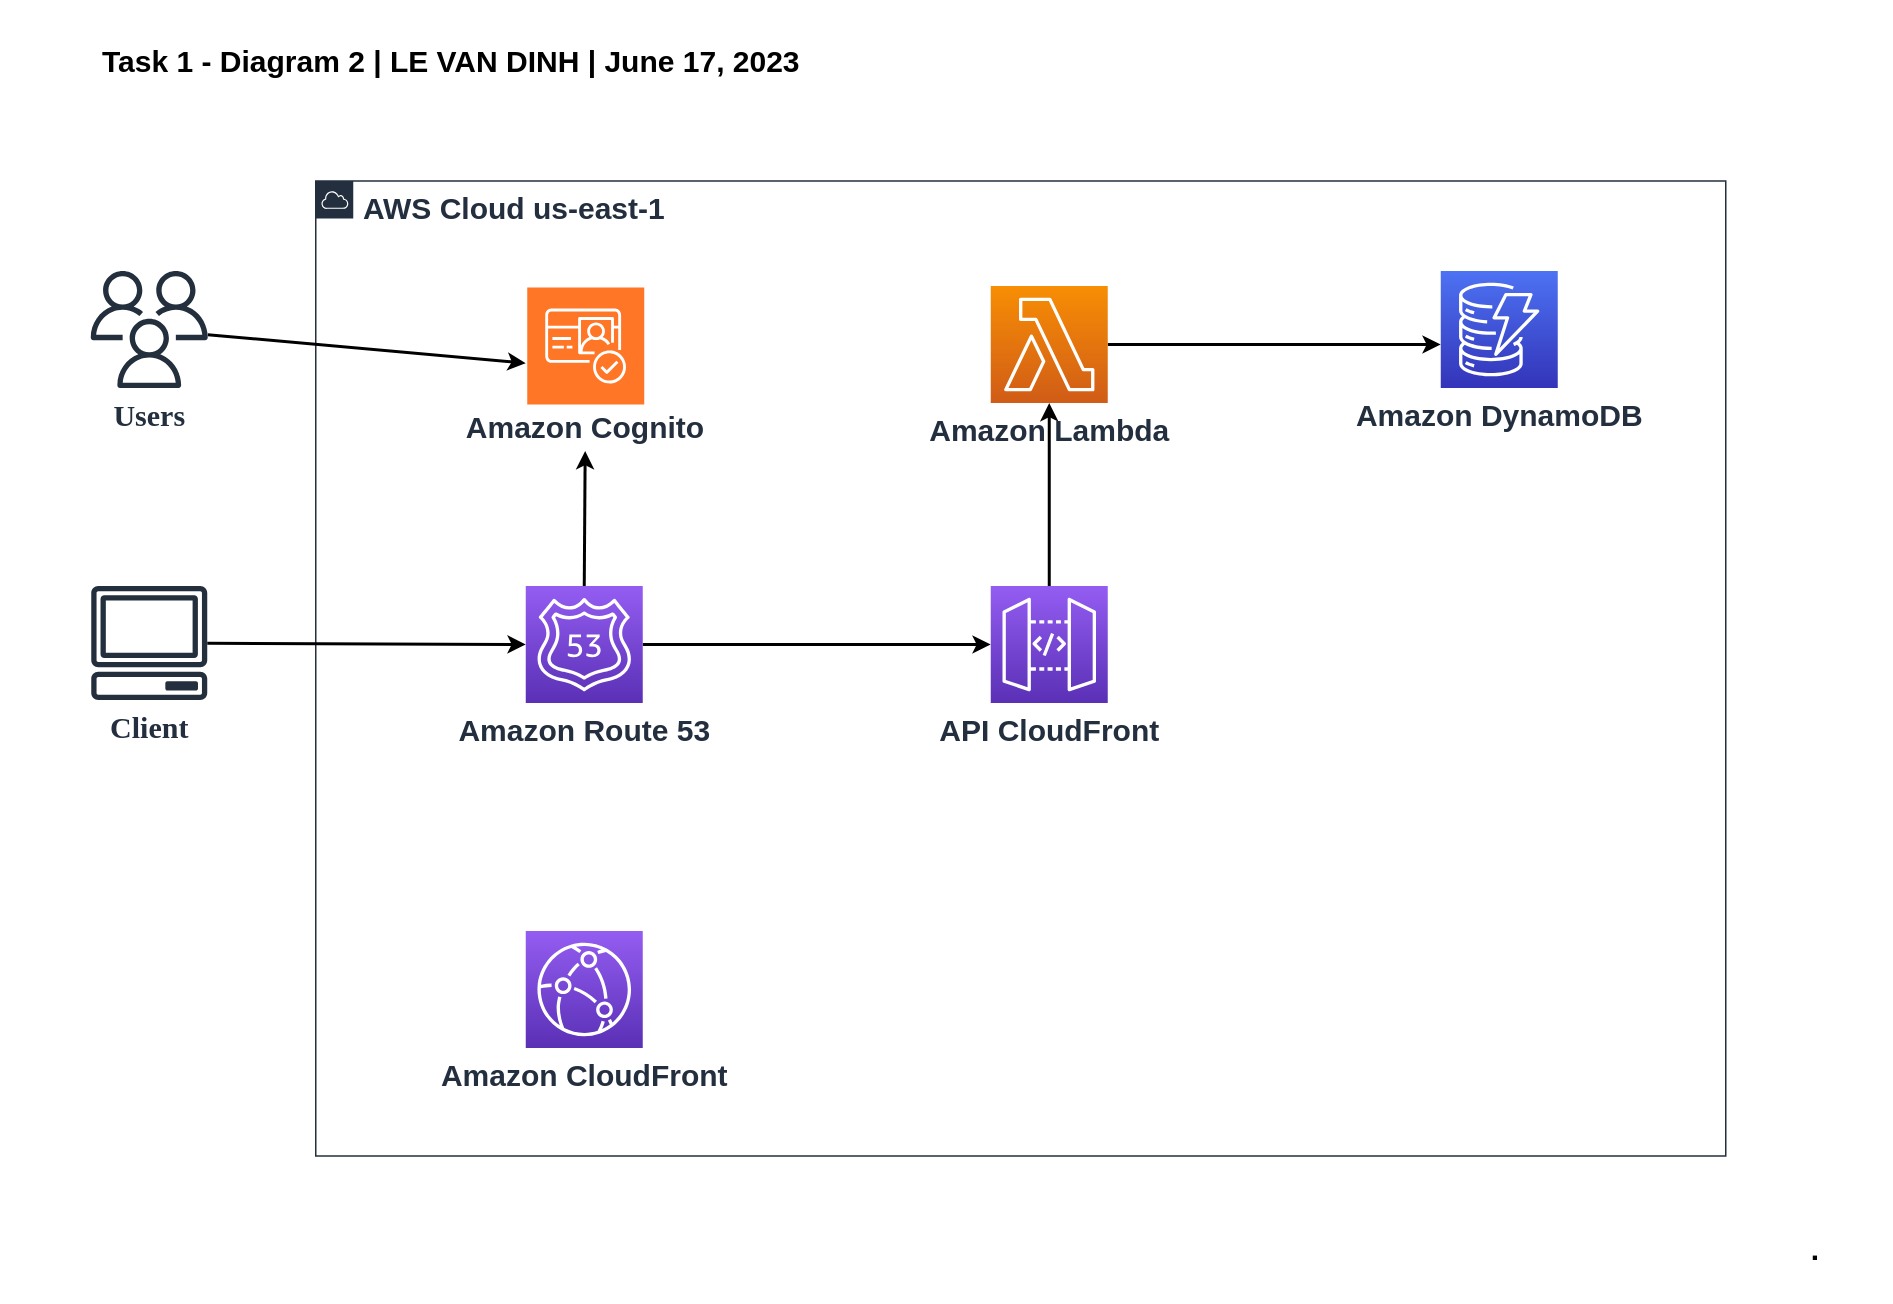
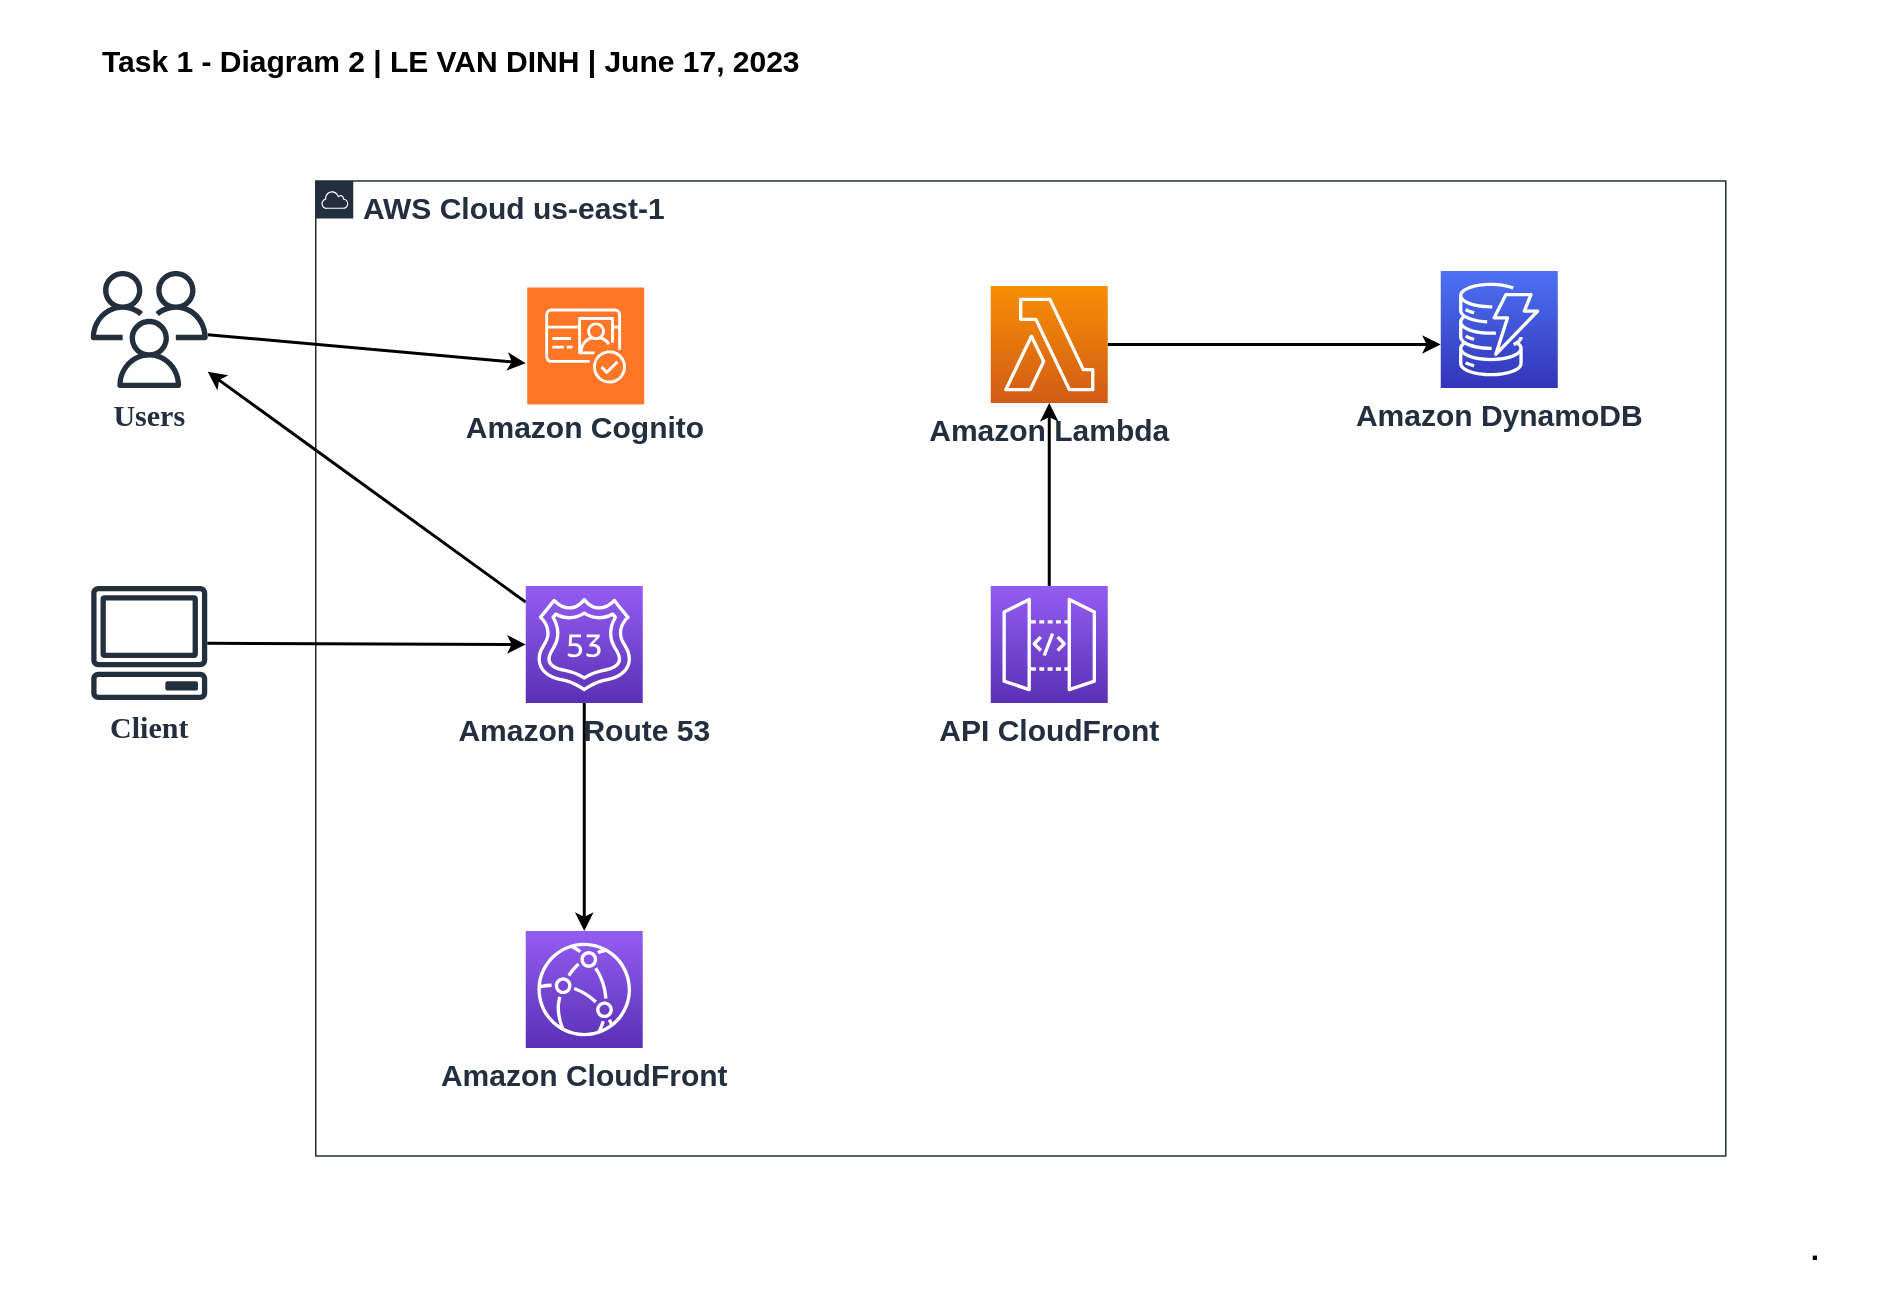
  <mxCell id="0" />
  <mxCell id="1" parent="0" />
  <mxCell id="2" value="AWS Cloud us-east-1" style="points=[[0,0],[0.25,0],[0.5,0],[0.75,0],[1,0],[1,0.25],[1,0.5],[1,0.75],[1,1],[0.75,1],[0.5,1],[0.25,1],[0,1],[0,0.75],[0,0.5],[0,0.25]];outlineConnect=0;gradientColor=none;html=1;whiteSpace=wrap;fontSize=20;fontStyle=1;container=1;pointerEvents=0;collapsible=0;recursiveResize=0;shape=mxgraph.aws4.group;grIcon=mxgraph.aws4.group_aws_cloud;strokeColor=#232F3E;fillColor=none;verticalAlign=top;align=left;spacingLeft=30;fontColor=#232F3E;dashed=0;" parent="1" vertex="1"><mxGeometry x="210" y="120" width="940" height="650" as="geometry" /></mxCell>
  <mxCell id="3" value="Amazon&amp;nbsp;CloudFront" style="sketch=0;points=[[0,0,0],[0.25,0,0],[0.5,0,0],[0.75,0,0],[1,0,0],[0,1,0],[0.25,1,0],[0.5,1,0],[0.75,1,0],[1,1,0],[0,0.25,0],[0,0.5,0],[0,0.75,0],[1,0.25,0],[1,0.5,0],[1,0.75,0]];outlineConnect=0;fontColor=#232F3E;gradientColor=#945DF2;gradientDirection=north;fillColor=#5A30B5;strokeColor=#ffffff;dashed=0;verticalLabelPosition=bottom;verticalAlign=top;align=center;html=1;fontSize=20;fontStyle=1;aspect=fixed;shape=mxgraph.aws4.resourceIcon;resIcon=mxgraph.aws4.cloudfront;rounded=0;" parent="2" vertex="1"><mxGeometry x="140" y="500.0" width="78" height="78" as="geometry" /></mxCell>
- <mxCell id="4" style="edgeStyle=none;html=1;entryX=0;entryY=0.5;entryDx=0;entryDy=0;entryPerimeter=0;fontSize=20;strokeWidth=2;fontStyle=1" parent="2" source="5" target="8" edge="1"><mxGeometry relative="1" as="geometry" /></mxCell>
+ <mxCell id="4" style="edgeStyle=none;html=1;fontSize=20;strokeWidth=2;fontStyle=1;" parent="2" source="5" target="19" edge="1"><mxGeometry relative="1" as="geometry" /></mxCell>
  <mxCell id="5" value="Amazon Route 53" style="sketch=0;points=[[0,0,0],[0.25,0,0],[0.5,0,0],[0.75,0,0],[1,0,0],[0,1,0],[0.25,1,0],[0.5,1,0],[0.75,1,0],[1,1,0],[0,0.25,0],[0,0.5,0],[0,0.75,0],[1,0.25,0],[1,0.5,0],[1,0.75,0]];outlineConnect=0;fontColor=#232F3E;gradientColor=#945DF2;gradientDirection=north;fillColor=#5A30B5;strokeColor=#ffffff;dashed=0;verticalLabelPosition=bottom;verticalAlign=top;align=center;html=1;fontSize=20;fontStyle=1;aspect=fixed;shape=mxgraph.aws4.resourceIcon;resIcon=mxgraph.aws4.route_53;" parent="2" vertex="1"><mxGeometry x="140" y="270" width="78" height="78" as="geometry" /></mxCell>
- <mxCell id="6" style="edgeStyle=none;html=1;fontSize=20;strokeWidth=2;exitX=0.5;exitY=0;exitDx=0;exitDy=0;exitPerimeter=0;fontStyle=1" parent="2" source="5" target="9" edge="1"><mxGeometry relative="1" as="geometry" /></mxCell>
  <mxCell id="7" style="edgeStyle=none;html=1;entryX=0.5;entryY=1;entryDx=0;entryDy=0;entryPerimeter=0;fontSize=20;strokeWidth=2;fontStyle=1" parent="2" source="8" target="11" edge="1"><mxGeometry relative="1" as="geometry" /></mxCell>
  <mxCell id="8" value="API CloudFront" style="sketch=0;points=[[0,0,0],[0.25,0,0],[0.5,0,0],[0.75,0,0],[1,0,0],[0,1,0],[0.25,1,0],[0.5,1,0],[0.75,1,0],[1,1,0],[0,0.25,0],[0,0.5,0],[0,0.75,0],[1,0.25,0],[1,0.5,0],[1,0.75,0]];outlineConnect=0;fontColor=#232F3E;gradientColor=#945DF2;gradientDirection=north;fillColor=#5A30B5;strokeColor=#ffffff;dashed=0;verticalLabelPosition=bottom;verticalAlign=top;align=center;html=1;fontSize=20;fontStyle=1;aspect=fixed;shape=mxgraph.aws4.resourceIcon;resIcon=mxgraph.aws4.api_gateway;" parent="2" vertex="1"><mxGeometry x="450" y="270" width="78" height="78" as="geometry" /></mxCell>
  <mxCell id="9" value="&lt;span style=&quot;&quot;&gt;Amazon&amp;nbsp;&lt;/span&gt;Cognito" style="sketch=0;outlineConnect=0;fontColor=#232F3E;gradientColor=none;strokeColor=#ffffff;fillColor=#FF7626;dashed=0;verticalLabelPosition=middle;verticalAlign=bottom;align=center;html=1;whiteSpace=wrap;fontSize=20;fontStyle=1;spacing=3;shape=mxgraph.aws4.productIcon;prIcon=mxgraph.aws4.cognito;" parent="2" vertex="1"><mxGeometry x="140" y="70" width="80" height="110" as="geometry" /></mxCell>
  <mxCell id="10" style="edgeStyle=none;html=1;entryX=0;entryY=0.5;entryDx=0;entryDy=0;entryPerimeter=0;fontSize=20;strokeWidth=2;fontStyle=1" parent="2" source="11" edge="1"><mxGeometry relative="1" as="geometry"><mxPoint x="750" y="109.0" as="targetPoint" /></mxGeometry></mxCell>
  <mxCell id="11" value="Amazon&amp;nbsp;Lambda" style="sketch=0;points=[[0,0,0],[0.25,0,0],[0.5,0,0],[0.75,0,0],[1,0,0],[0,1,0],[0.25,1,0],[0.5,1,0],[0.75,1,0],[1,1,0],[0,0.25,0],[0,0.5,0],[0,0.75,0],[1,0.25,0],[1,0.5,0],[1,0.75,0]];outlineConnect=0;fontColor=#232F3E;gradientColor=#F78E04;gradientDirection=north;fillColor=#D05C17;strokeColor=#ffffff;dashed=0;verticalLabelPosition=bottom;verticalAlign=top;align=center;html=1;fontSize=20;fontStyle=1;aspect=fixed;shape=mxgraph.aws4.resourceIcon;resIcon=mxgraph.aws4.lambda;" parent="2" vertex="1"><mxGeometry x="450" y="70" width="78" height="78" as="geometry" /></mxCell>
  <mxCell id="12" value="&lt;span style=&quot;font-size: 20px;&quot;&gt;Amazon DynamoDB&lt;/span&gt;" style="sketch=0;points=[[0,0,0],[0.25,0,0],[0.5,0,0],[0.75,0,0],[1,0,0],[0,1,0],[0.25,1,0],[0.5,1,0],[0.75,1,0],[1,1,0],[0,0.25,0],[0,0.5,0],[0,0.75,0],[1,0.25,0],[1,0.5,0],[1,0.75,0]];outlineConnect=0;fontColor=#232F3E;gradientColor=#4D72F3;gradientDirection=north;fillColor=#3334B9;strokeColor=#ffffff;dashed=0;verticalLabelPosition=bottom;verticalAlign=top;align=center;html=1;fontSize=12;fontStyle=1;aspect=fixed;shape=mxgraph.aws4.resourceIcon;resIcon=mxgraph.aws4.dynamodb;" parent="2" vertex="1"><mxGeometry x="750" y="60" width="78" height="78" as="geometry" /></mxCell>
+ <mxCell id="13" style="edgeStyle=none;html=1;entryX=0.5;entryY=0;entryDx=0;entryDy=0;entryPerimeter=0;exitX=0.5;exitY=1;exitDx=0;exitDy=0;exitPerimeter=0;fontSize=20;strokeWidth=2;fontStyle=1" parent="2" source="5" target="3" edge="1"><mxGeometry relative="1" as="geometry"><mxPoint x="-70" y="309.7" as="sourcePoint" /><Array as="points" /></mxGeometry></mxCell>
  <mxCell id="14" value="Task 1 - Diagram 2 | LE VAN DINH | June 17, 2023" style="text;strokeColor=none;fillColor=none;html=1;fontSize=20;fontStyle=1;verticalAlign=middle;align=center;rounded=0;" parent="1" vertex="1"><mxGeometry x="20" y="20" width="560" height="40" as="geometry" /></mxCell>
  <mxCell id="15" style="edgeStyle=none;html=1;entryX=0;entryY=0.5;entryDx=0;entryDy=0;entryPerimeter=0;fontSize=20;strokeWidth=2;fontStyle=1" parent="1" source="17" target="5" edge="1"><mxGeometry relative="1" as="geometry"><mxPoint x="190" y="429" as="sourcePoint" /></mxGeometry></mxCell>
  <mxCell id="16" value="." style="text;html=1;strokeColor=none;fillColor=none;align=center;verticalAlign=middle;whiteSpace=wrap;rounded=0;fontSize=20;fontStyle=1" parent="1" vertex="1"><mxGeometry x="1180" y="817" width="60" height="30" as="geometry" /></mxCell>
  <mxCell id="17" value="Client" style="sketch=0;outlineConnect=0;fontColor=#232F3E;gradientColor=none;fillColor=#232F3D;strokeColor=none;dashed=0;verticalLabelPosition=bottom;verticalAlign=top;align=center;html=1;fontSize=20;fontStyle=1;aspect=fixed;pointerEvents=1;shape=mxgraph.aws4.client;fontFamily=Verdana;" parent="1" vertex="1"><mxGeometry x="60" y="390" width="78" height="76" as="geometry" /></mxCell>
  <mxCell id="18" style="edgeStyle=none;html=1;strokeWidth=2;fontStyle=1;" parent="1" source="19" target="9" edge="1"><mxGeometry relative="1" as="geometry" /></mxCell>
  <mxCell id="19" value="Users" style="sketch=0;outlineConnect=0;fontColor=#232F3E;gradientColor=none;fillColor=#232F3D;strokeColor=none;dashed=0;verticalLabelPosition=bottom;verticalAlign=top;align=center;html=1;fontSize=20;fontStyle=1;aspect=fixed;pointerEvents=1;shape=mxgraph.aws4.users;fontFamily=Verdana;" parent="1" vertex="1"><mxGeometry x="60" y="180" width="78" height="78" as="geometry" /></mxCell>
